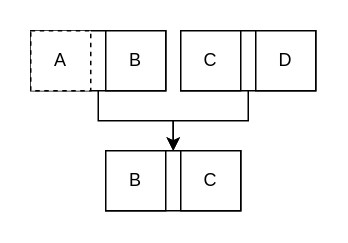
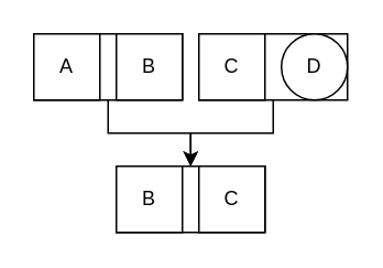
  <mxCell id="0" />
  <mxCell id="1" parent="0" />
  <mxCell id="2" style="edgeStyle=orthogonalEdgeStyle;rounded=0;orthogonalLoop=1;jettySize=auto;html=1;" edge="1" parent="1" source="3" target="6"><mxGeometry relative="1" as="geometry" /></mxCell>
  <mxCell id="3" value="" style="rounded=0;whiteSpace=wrap;html=1;" vertex="1" parent="1"><mxGeometry x="20" y="20" width="90" height="40" as="geometry" /></mxCell>
  <mxCell id="4" style="edgeStyle=orthogonalEdgeStyle;rounded=0;orthogonalLoop=1;jettySize=auto;html=1;" edge="1" parent="1" source="5" target="6"><mxGeometry relative="1" as="geometry" /></mxCell>
  <mxCell id="5" value="" style="rounded=0;whiteSpace=wrap;html=1;" vertex="1" parent="1"><mxGeometry x="120" y="20" width="90" height="40" as="geometry" /></mxCell>
  <mxCell id="6" value="" style="rounded=0;whiteSpace=wrap;html=1;" vertex="1" parent="1"><mxGeometry x="70" y="100" width="90" height="40" as="geometry" /></mxCell>
- <mxCell id="7" value="A" style="rounded=0;whiteSpace=wrap;html=1;dashed=1;" vertex="1" parent="1"><mxGeometry x="20" y="20" width="40" height="40" as="geometry" /></mxCell>
+ <mxCell id="7" value="A" style="rounded=0;whiteSpace=wrap;html=1;" vertex="1" parent="1"><mxGeometry x="20" y="20" width="40" height="40" as="geometry" /></mxCell>
  <mxCell id="8" value="B" style="rounded=0;whiteSpace=wrap;html=1;" vertex="1" parent="1"><mxGeometry x="70" y="20" width="40" height="40" as="geometry" /></mxCell>
  <mxCell id="9" value="C" style="rounded=0;whiteSpace=wrap;html=1;" vertex="1" parent="1"><mxGeometry x="120" y="20" width="40" height="40" as="geometry" /></mxCell>
- <mxCell id="10" value="D" style="rounded=0;whiteSpace=wrap;html=1;" vertex="1" parent="1"><mxGeometry x="170" y="20" width="40" height="40" as="geometry" /></mxCell>
+ <mxCell id="10" value="D" style="ellipse;whiteSpace=wrap;html=1;" vertex="1" parent="1"><mxGeometry x="170" y="20" width="40" height="40" as="geometry" /></mxCell>
  <mxCell id="11" value="C" style="rounded=0;whiteSpace=wrap;html=1;" vertex="1" parent="1"><mxGeometry x="120" y="100" width="40" height="40" as="geometry" /></mxCell>
  <mxCell id="12" value="B" style="rounded=0;whiteSpace=wrap;html=1;" vertex="1" parent="1"><mxGeometry x="70" y="100" width="40" height="40" as="geometry" /></mxCell>
